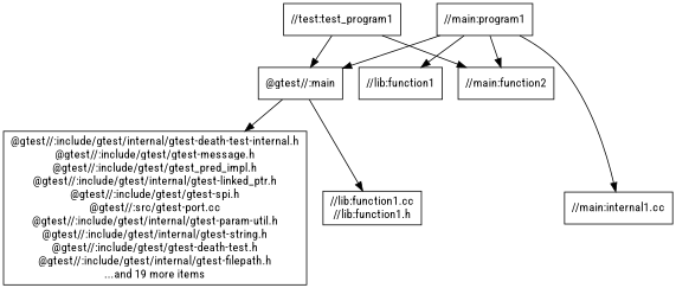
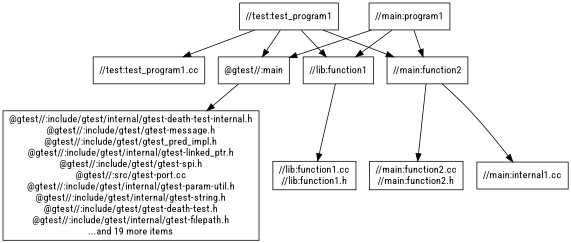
  digraph {
    fontname="Roboto Condensed"
    node [fontname="Roboto Condensed" shape=box]
    edge [fontname="Roboto Condensed"]
    "//test:test_program1"
+   "//test:test_program1.cc"
    "@gtest//:main"
    "//lib:function1"
    "//main:function2"
    "//main:program1"
    n7 [label="//main:internal1.cc"]
    "@gtest//:include/gtest/internal/gtest-death-test-internal.h\n@gtest//:include/gtest/gtest-message.h\n@gtest//:include/gtest/gtest_pred_impl.h\n@gtest//:include/gtest/internal/gtest-linked_ptr.h\n@gtest//:include/gtest/gtest-spi.h\n@gtest//:src/gtest-port.cc\n@gtest//:include/gtest/internal/gtest-param-util.h\n@gtest//:include/gtest/internal/gtest-string.h\n@gtest//:include/gtest/gtest-death-test.h\n@gtest//:include/gtest/internal/gtest-filepath.h\n...and 19 more items"
    "//lib:function1.cc\n//lib:function1.h"
+   "//main:function2.cc\n//main:function2.h"
+   "//test:test_program1" -> "//test:test_program1.cc"
    "//test:test_program1" -> "@gtest//:main"
+   "//test:test_program1" -> "//lib:function1"
    "//test:test_program1" -> "//main:function2"
    "@gtest//:main" -> "@gtest//:include/gtest/internal/gtest-death-test-internal.h\n@gtest//:include/gtest/gtest-message.h\n@gtest//:include/gtest/gtest_pred_impl.h\n@gtest//:include/gtest/internal/gtest-linked_ptr.h\n@gtest//:include/gtest/gtest-spi.h\n@gtest//:src/gtest-port.cc\n@gtest//:include/gtest/internal/gtest-param-util.h\n@gtest//:include/gtest/internal/gtest-string.h\n@gtest//:include/gtest/gtest-death-test.h\n@gtest//:include/gtest/internal/gtest-filepath.h\n...and 19 more items"
-   "@gtest//:main" -> "//lib:function1.cc\n//lib:function1.h"
+   "//lib:function1" -> "//lib:function1.cc\n//lib:function1.h"
+   "//main:function2" -> "//main:function2.cc\n//main:function2.h"
    "//main:program1" -> "@gtest//:main"
    "//main:program1" -> "//lib:function1"
    "//main:program1" -> "//main:function2"
-   "//main:program1" -> n7
+   "//main:function2" -> n7
  }
